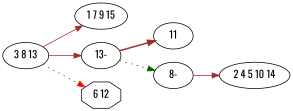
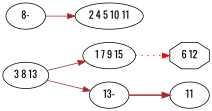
  digraph {
    fontname=Oswald
    rankdir=LR
    node [fontname=Oswald shape=ellipse]
    edge [color=brown fontname=Oswald style=solid]
    n1 [label="3 8 13"]
    n2 [label="1 7 9 15"]
    n3 [label="13-"]
    n4 [label="6 12" shape=octagon]
    n5 [label=11]
    n6 [label="8-"]
-   n7 [label="2 4 5 10 14"]
+   n7 [label="2 4 5 10 11"]
    n1 -> n2
    n1 -> n3
-   n1 -> n4 [color=red style=dotted]
+   n2 -> n4 [color=red style=dotted]
    n3 -> n5 [style=bold]
-   n3 -> n6 [color=darkgreen style=dotted]
    n6 -> n7
  }
